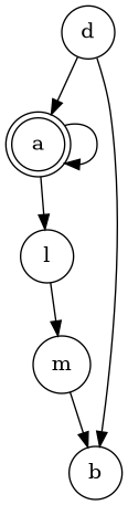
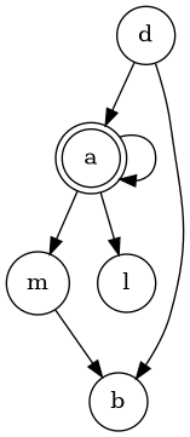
  digraph {
    node [color=black shape=circle]
    a [shape=doublecircle]
    m
    l
    b
    d
    a -> a
-   l -> m
+   a -> m
    a -> l
    m -> b
    d -> a
    d -> b
  }
